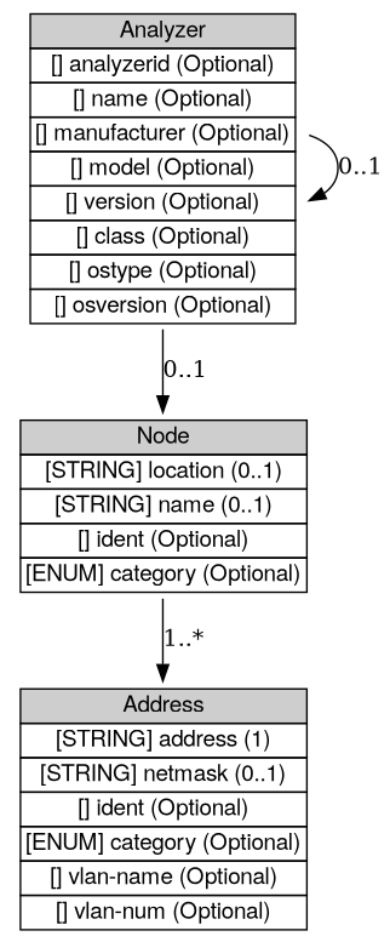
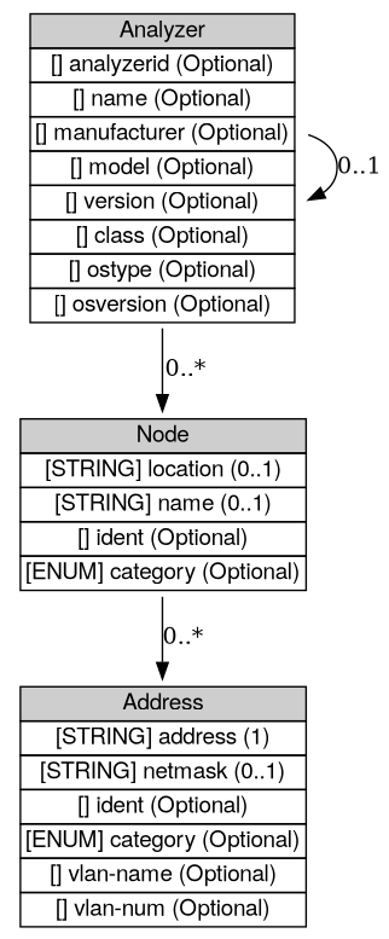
  digraph {
    rankdir=TB
    node [shape=plaintext]
    n1 [height=2.7361 label=<<table BORDER="0" CELLBORDER="1" CELLSPACING="0"> <tr> <td BGCOLOR="#CECECE" HREF="../IDMEFv1/Analyzer.html" TITLE="The Analyzer class identifies the analyzer from which the Alert or Heartbeat message originates. Only one analyzer may be encoded for each alert or heartbeat, and that MUST be the analyzer at which the alert or heartbeat originated. Although the IDMEF data model does not prevent the use of hierarchical intrusion detection systems (where alerts get relayed up the tree), it does not provide any way to record the identity of the &quot;relay&quot; analyzers along the path from the originating analyzer to the manager that ultimately receives the alert. "><FONT FACE="Nimbus Sans L">Analyzer</FONT></td> </tr>" %<tr><td  HREF="../IDMEFv1/Analyzer.html" TITLE="(but see below).  A unique identifier for the analyzer; see Section 3.2.9."><FONT FACE="Nimbus Sans L">[] analyzerid (Optional)</FONT></td></tr>%<tr><td  HREF="../IDMEFv1/Analyzer.html" TITLE="An explicit name for the analyzer that may be easier to understand than the analyzerid."><FONT FACE="Nimbus Sans L">[] name (Optional)</FONT></td></tr>%<tr><td  HREF="../IDMEFv1/Analyzer.html" TITLE="The manufacturer of the analyzer software and/or hardware."><FONT FACE="Nimbus Sans L">[] manufacturer (Optional)</FONT></td></tr>%<tr><td  HREF="../IDMEFv1/Analyzer.html" TITLE="The model name/number of the analyzer software and/or hardware."><FONT FACE="Nimbus Sans L">[] model (Optional)</FONT></td></tr>%<tr><td  HREF="../IDMEFv1/Analyzer.html" TITLE="The version number of the analyzer software and/or hardware."><FONT FACE="Nimbus Sans L">[] version (Optional)</FONT></td></tr>%<tr><td  HREF="../IDMEFv1/Analyzer.html" TITLE="The class of analyzer software and/or hardware."><FONT FACE="Nimbus Sans L">[] class (Optional)</FONT></td></tr>%<tr><td  HREF="../IDMEFv1/Analyzer.html" TITLE="Operating system name.  On POSIX 1003.1 compliant systems, this is the value returned in utsname.sysname by the uname() system call, or the output of the &quot;uname -s&quot; command."><FONT FACE="Nimbus Sans L">[] ostype (Optional)</FONT></td></tr>%<tr><td  HREF="../IDMEFv1/Analyzer.html" TITLE="Operating system version.  On POSIX 1003.1 compliant systems, this is the value returned in utsname.release by the uname() system call, or the output of the &quot;uname -r&quot; command."><FONT FACE="Nimbus Sans L">[] osversion (Optional)</FONT></td></tr>%</table>> width=2.4722]
    n2 [height=1.5694 label=<<table BORDER="0" CELLBORDER="1" CELLSPACING="0"> <tr> <td BGCOLOR="#CECECE" HREF="../IDMEFv1/Node.html" TITLE="The Node class is used to identify hosts and other network devices (routers, switches, etc.). "><FONT FACE="Nimbus Sans L">Node</FONT></td> </tr>" %<tr><td  HREF="../IDMEFv1/Node.html" TITLE="The location of the equipment."><FONT FACE="Nimbus Sans L">[STRING] location (0..1)</FONT></td></tr>%<tr><td  HREF="../IDMEFv1/Node.html" TITLE="The name of the equipment.  This information MUST be provided if no Address information is given."><FONT FACE="Nimbus Sans L">[STRING] name (0..1)</FONT></td></tr>%<tr><td  HREF="../IDMEFv1/Node.html" TITLE="A unique identifier for the node; see Section 3.2.9."><FONT FACE="Nimbus Sans L">[] ident (Optional)</FONT></td></tr>%<tr><td  HREF="../IDMEFv1/Node.html" TITLE="The &quot;domain&quot; from which the name information was obtained, if relevant.  The permitted values for this attribute are shown in the table below.  The default value is &quot;unknown&quot;. (See also Section 10 for extensions to the table.)"><FONT FACE="Nimbus Sans L">[ENUM] category (Optional)</FONT></td></tr>%</table>> width=2.6389]
    n3 [height=2.1528 label=<<table BORDER="0" CELLBORDER="1" CELLSPACING="0"> <tr> <td BGCOLOR="#CECECE" HREF="../IDMEFv1/Address.html" TITLE="The Address class is used to represent network, hardware, and application addresses. "><FONT FACE="Nimbus Sans L">Address</FONT></td> </tr>" %<tr><td  HREF="../IDMEFv1/Address.html" TITLE="The address information.  The format of this data is governed by the category attribute."><FONT FACE="Nimbus Sans L">[STRING] address (1)</FONT></td></tr>%<tr><td  HREF="../IDMEFv1/Address.html" TITLE="The network mask for the address, if appropriate."><FONT FACE="Nimbus Sans L">[STRING] netmask (0..1)</FONT></td></tr>%<tr><td  HREF="../IDMEFv1/Address.html" TITLE="A unique identifier for the address; see Section 3.2.9."><FONT FACE="Nimbus Sans L">[] ident (Optional)</FONT></td></tr>%<tr><td  HREF="../IDMEFv1/Address.html" TITLE="The type of address represented.  The permitted values for this attribute are shown below.  The default value is &quot;unknown&quot;.  (See also Section 10.)"><FONT FACE="Nimbus Sans L">[ENUM] category (Optional)</FONT></td></tr>%<tr><td  HREF="../IDMEFv1/Address.html" TITLE="The name of the Virtual LAN to which the address belongs."><FONT FACE="Nimbus Sans L">[] vlan-name (Optional)</FONT></td></tr>%<tr><td  HREF="../IDMEFv1/Address.html" TITLE="The number of the Virtual LAN to which the address belongs."><FONT FACE="Nimbus Sans L">[] vlan-num (Optional)</FONT></td></tr>%</table>> width=2.6389]
    n1 -> n1 [label="0..1"]
-   n1 -> n2 [label="0..1"]
-   n2 -> n3 [label="1..*"]
+   n1 -> n2 [label="0..*"]
+   n2 -> n3 [label="0..*"]
  }
